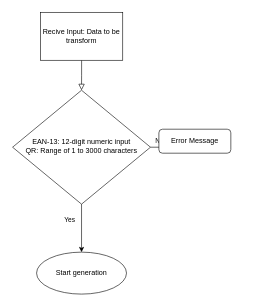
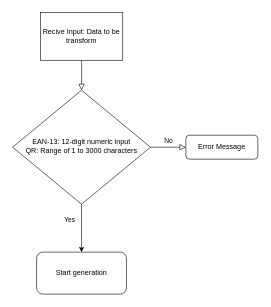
  <mxCell id="0" />
  <mxCell id="1" parent="0" />
  <mxCell id="2" value="" style="rounded=0;html=1;jettySize=auto;orthogonalLoop=1;fontSize=11;endArrow=block;endFill=0;endSize=8;strokeWidth=1;shadow=0;labelBackgroundColor=none;edgeStyle=orthogonalEdgeStyle;" edge="1" parent="1" source="3" target="6"><mxGeometry relative="1" as="geometry" /></mxCell>
  <mxCell id="3" value="Recive Input: Data to be transform" style="whiteSpace=wrap;html=1;fontSize=12;glass=0;strokeWidth=1;shadow=0;rounded=0;" vertex="1" parent="1"><mxGeometry x="66.25" y="20" width="137.5" height="80" as="geometry" /></mxCell>
  <mxCell id="4" value="No" style="edgeStyle=orthogonalEdgeStyle;rounded=0;html=1;jettySize=auto;orthogonalLoop=1;fontSize=11;endArrow=block;endFill=0;endSize=8;strokeWidth=1;shadow=0;labelBackgroundColor=none;" edge="1" parent="1" source="6" target="7"><mxGeometry y="10" relative="1" as="geometry"><mxPoint as="offset" /></mxGeometry></mxCell>
  <mxCell id="5" value="Yes" style="edgeStyle=orthogonalEdgeStyle;rounded=0;orthogonalLoop=1;jettySize=auto;html=1;exitX=0.5;exitY=1;exitDx=0;exitDy=0;entryX=0.5;entryY=0;entryDx=0;entryDy=0;" edge="1" parent="1" source="6" target="8"><mxGeometry x="-0.333" y="-20" relative="1" as="geometry"><mxPoint as="offset" /></mxGeometry></mxCell>
  <mxCell id="6" value="EAN-13: 12-digit numeric input&lt;div&gt;QR: Range of 1 to 3000 characters&lt;/div&gt;" style="rhombus;whiteSpace=wrap;html=1;shadow=0;fontFamily=Helvetica;fontSize=12;align=center;strokeWidth=1;spacing=6;spacingTop=-4;" vertex="1" parent="1"><mxGeometry x="20" y="150" width="230" height="190" as="geometry" /></mxCell>
- <mxCell id="7" value="Error Message" style="rounded=1;whiteSpace=wrap;html=1;fontSize=12;glass=0;strokeWidth=1;shadow=0;" vertex="1" parent="1"><mxGeometry x="264" y="215" width="120" height="40" as="geometry" /></mxCell>
- <mxCell id="8" value="Start generation" style="ellipse;whiteSpace=wrap;html=1;fontSize=12;glass=0;strokeWidth=1;shadow=0;" vertex="1" parent="1"><mxGeometry x="60" y="420" width="150" height="70" as="geometry" /></mxCell>
+ <mxCell id="7" value="Error Message" style="rounded=1;whiteSpace=wrap;html=1;fontSize=12;glass=0;strokeWidth=1;shadow=0;" vertex="1" parent="1"><mxGeometry x="309" y="225" width="120" height="40" as="geometry" /></mxCell>
+ <mxCell id="8" value="Start generation" style="rounded=1;whiteSpace=wrap;html=1;fontSize=12;glass=0;strokeWidth=1;shadow=0;" vertex="1" parent="1"><mxGeometry x="60" y="420" width="150" height="70" as="geometry" /></mxCell>
